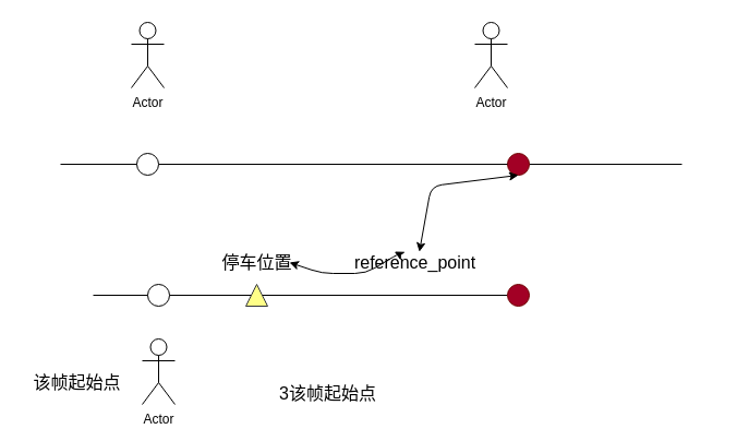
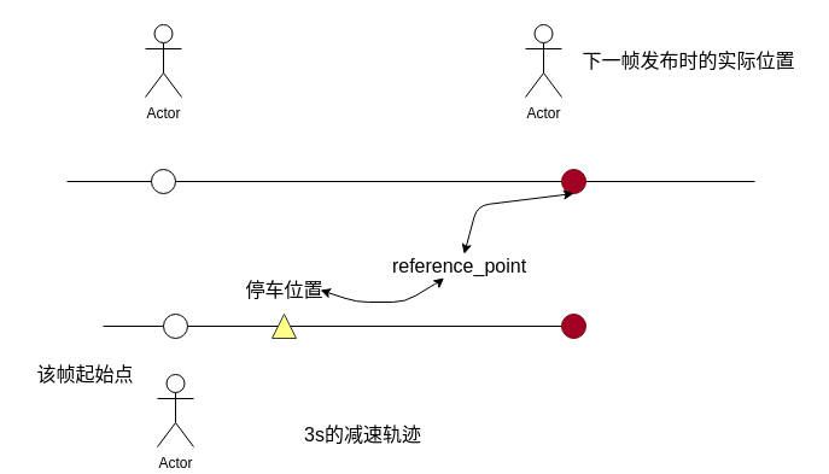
  <mxCell id="0" />
  <mxCell id="1" parent="0" />
  <mxCell id="2" value="" style="endArrow=none;html=1;startArrow=none;" edge="1" parent="1" source="11"><mxGeometry width="50" height="50" relative="1" as="geometry"><mxPoint x="55" y="150" as="sourcePoint" /><mxPoint x="625" y="150" as="targetPoint" /></mxGeometry></mxCell>
  <mxCell id="3" value="" style="ellipse;whiteSpace=wrap;html=1;aspect=fixed;" vertex="1" parent="1"><mxGeometry x="125" y="140" width="20" height="20" as="geometry" /></mxCell>
  <mxCell id="4" value="" style="endArrow=none;html=1;" edge="1" parent="1" target="3"><mxGeometry width="50" height="50" relative="1" as="geometry"><mxPoint x="55" y="150" as="sourcePoint" /><mxPoint x="625" y="150" as="targetPoint" /></mxGeometry></mxCell>
  <mxCell id="5" value="" style="endArrow=none;html=1;startArrow=none;entryX=0;entryY=0.5;entryDx=0;entryDy=0;" edge="1" parent="1" source="15" target="13"><mxGeometry width="50" height="50" relative="1" as="geometry"><mxPoint x="85" y="270" as="sourcePoint" /><mxPoint x="375" y="270" as="targetPoint" /></mxGeometry></mxCell>
  <mxCell id="6" value="" style="ellipse;whiteSpace=wrap;html=1;aspect=fixed;" vertex="1" parent="1"><mxGeometry x="135" y="260" width="20" height="20" as="geometry" /></mxCell>
  <mxCell id="7" value="" style="endArrow=none;html=1;" edge="1" parent="1" target="6"><mxGeometry width="50" height="50" relative="1" as="geometry"><mxPoint x="85" y="270" as="sourcePoint" /><mxPoint x="525" y="270" as="targetPoint" /></mxGeometry></mxCell>
  <mxCell id="8" value="Actor" style="shape=umlActor;verticalLabelPosition=bottom;verticalAlign=top;html=1;outlineConnect=0;" vertex="1" parent="1"><mxGeometry x="120" y="20" width="30" height="60" as="geometry" /></mxCell>
  <mxCell id="9" value="Actor" style="shape=umlActor;verticalLabelPosition=bottom;verticalAlign=top;html=1;outlineConnect=0;" vertex="1" parent="1"><mxGeometry x="130" y="310" width="30" height="60" as="geometry" /></mxCell>
  <mxCell id="10" value="Actor" style="shape=umlActor;verticalLabelPosition=bottom;verticalAlign=top;html=1;outlineConnect=0;" vertex="1" parent="1"><mxGeometry x="435" y="20" width="30" height="60" as="geometry" /></mxCell>
  <mxCell id="11" value="" style="ellipse;whiteSpace=wrap;html=1;aspect=fixed;fillColor=#a20025;fontColor=#ffffff;strokeColor=#6F0000;" vertex="1" parent="1"><mxGeometry x="465" y="140" width="20" height="20" as="geometry" /></mxCell>
  <mxCell id="12" value="" style="endArrow=none;html=1;startArrow=none;" edge="1" parent="1" source="3" target="11"><mxGeometry width="50" height="50" relative="1" as="geometry"><mxPoint x="145" y="150" as="sourcePoint" /><mxPoint x="625" y="150" as="targetPoint" /></mxGeometry></mxCell>
  <mxCell id="13" value="" style="ellipse;whiteSpace=wrap;html=1;aspect=fixed;fillColor=#a20025;fontColor=#ffffff;strokeColor=#6F0000;" vertex="1" parent="1"><mxGeometry x="465" y="260" width="20" height="20" as="geometry" /></mxCell>
  <mxCell id="14" value="" style="endArrow=none;html=1;startArrow=none;entryX=0.5;entryY=1;entryDx=0;entryDy=0;" edge="1" parent="1" source="6" target="15"><mxGeometry width="50" height="50" relative="1" as="geometry"><mxPoint x="155" y="270" as="sourcePoint" /><mxPoint x="465" y="270" as="targetPoint" /></mxGeometry></mxCell>
  <mxCell id="15" value="" style="triangle;whiteSpace=wrap;html=1;fontSize=16;rotation=-90;fillColor=#ffff88;strokeColor=#36393d;" vertex="1" parent="1"><mxGeometry x="225" y="260" width="20" height="20" as="geometry" /></mxCell>
- <mxCell id="16" value="&lt;font style=&quot;font-size: 16px&quot;&gt;3该帧起始点&lt;/font&gt;" style="text;html=1;resizable=0;autosize=1;align=center;verticalAlign=middle;points=[];fillColor=none;strokeColor=none;rounded=0;" vertex="1" parent="1"><mxGeometry x="245" y="350" width="110" height="20" as="geometry" /></mxCell>
+ <mxCell id="16" value="&lt;font style=&quot;font-size: 16px&quot;&gt;3s的减速轨迹&lt;/font&gt;" style="text;html=1;resizable=0;autosize=1;align=center;verticalAlign=middle;points=[];fillColor=none;strokeColor=none;rounded=0;" vertex="1" parent="1"><mxGeometry x="245" y="350" width="110" height="20" as="geometry" /></mxCell>
  <mxCell id="17" value="&lt;span style=&quot;font-size: 16px&quot;&gt;停车位置&lt;/span&gt;" style="text;html=1;resizable=0;autosize=1;align=center;verticalAlign=middle;points=[];fillColor=none;strokeColor=none;rounded=0;" vertex="1" parent="1"><mxGeometry x="195" y="230" width="80" height="20" as="geometry" /></mxCell>
- <mxCell id="18" value="&lt;span style=&quot;font-size: 16px&quot;&gt;reference_point&lt;/span&gt;" style="text;html=1;resizable=0;autosize=1;align=center;verticalAlign=middle;points=[];fillColor=none;strokeColor=none;rounded=0;" vertex="1" parent="1"><mxGeometry x="315" y="230" width="130" height="20" as="geometry" /></mxCell>
+ <mxCell id="18" value="&lt;span style=&quot;font-size: 16px&quot;&gt;reference_point&lt;/span&gt;" style="text;html=1;resizable=0;autosize=1;align=center;verticalAlign=middle;points=[];fillColor=none;strokeColor=none;rounded=0;" vertex="1" parent="1"><mxGeometry x="315" y="210" width="130" height="20" as="geometry" /></mxCell>
  <mxCell id="19" value="" style="endArrow=classic;startArrow=classic;html=1;fontSize=16;" edge="1" parent="1" target="18"><mxGeometry width="50" height="50" relative="1" as="geometry"><mxPoint x="265" y="240" as="sourcePoint" /><mxPoint x="395" y="140" as="targetPoint" /><Array as="points"><mxPoint x="295" y="250" /><mxPoint x="335" y="250" /><mxPoint x="365" y="232" /></Array></mxGeometry></mxCell>
  <mxCell id="20" value="" style="endArrow=classic;startArrow=classic;html=1;fontSize=16;entryX=0.5;entryY=1;entryDx=0;entryDy=0;exitX=0.532;exitY=0.01;exitDx=0;exitDy=0;exitPerimeter=0;" edge="1" parent="1" source="18" target="11"><mxGeometry width="50" height="50" relative="1" as="geometry"><mxPoint x="345" y="190" as="sourcePoint" /><mxPoint x="395" y="140" as="targetPoint" /><Array as="points"><mxPoint x="395" y="170" /></Array></mxGeometry></mxCell>
- <mxCell id="21" value="&lt;span style=&quot;font-size: 16px&quot;&gt;该帧起始点&lt;/span&gt;" style="text;html=1;resizable=0;autosize=1;align=center;verticalAlign=middle;points=[];fillColor=none;strokeColor=none;rounded=0;" vertex="1" parent="1"><mxGeometry x="20" y="340" width="100" height="20" as="geometry" /></mxCell>
+ <mxCell id="21" value="&lt;span style=&quot;font-size: 16px&quot;&gt;该帧起始点&lt;/span&gt;" style="text;html=1;resizable=0;autosize=1;align=center;verticalAlign=middle;points=[];fillColor=none;strokeColor=none;rounded=0;" vertex="1" parent="1"><mxGeometry x="20" y="300" width="100" height="20" as="geometry" /></mxCell>
+ <mxCell id="22" value="&lt;span style=&quot;font-size: 16px&quot;&gt;下一帧发布时的实际位置&lt;/span&gt;" style="text;html=1;resizable=0;autosize=1;align=center;verticalAlign=middle;points=[];fillColor=none;strokeColor=none;rounded=0;" vertex="1" parent="1"><mxGeometry x="475" y="40" width="190" height="20" as="geometry" /></mxCell>
